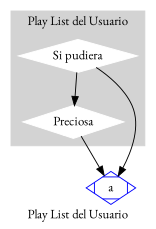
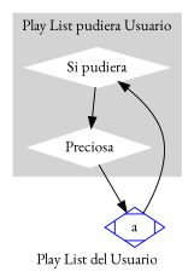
  digraph {
    fontname="EB Garamond"
    label="Play List del Usuario"
    rankdir=TB
    node [color=white fontname="EB Garamond" shape=Mdiamond style=filled]
    edge [fontname="EB Garamond"]
    Preciosa
    "Si pudiera"
    a [color=blue style=""]
    subgraph cluster_1 {
      color=lightgrey
+     label="Play List pudiera Usuario"
      style=filled
      Preciosa
      "Si pudiera"
    }
    Preciosa -> a
    "Si pudiera" -> Preciosa
-   "Si pudiera" -> a
+   a -> "Si pudiera"
  }
